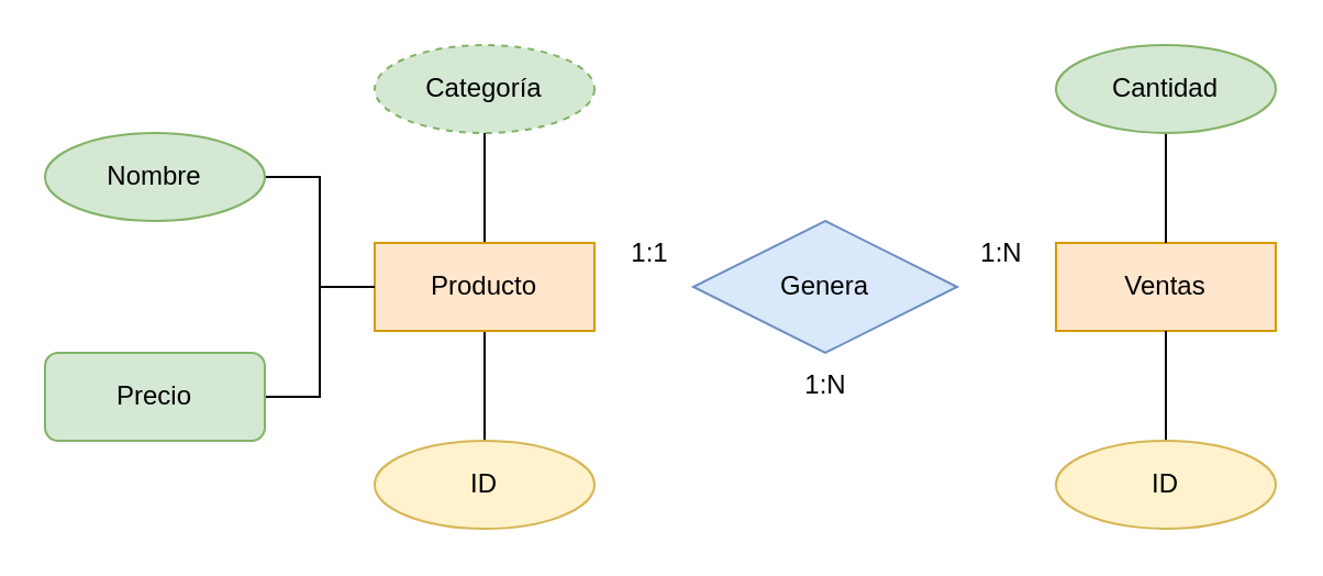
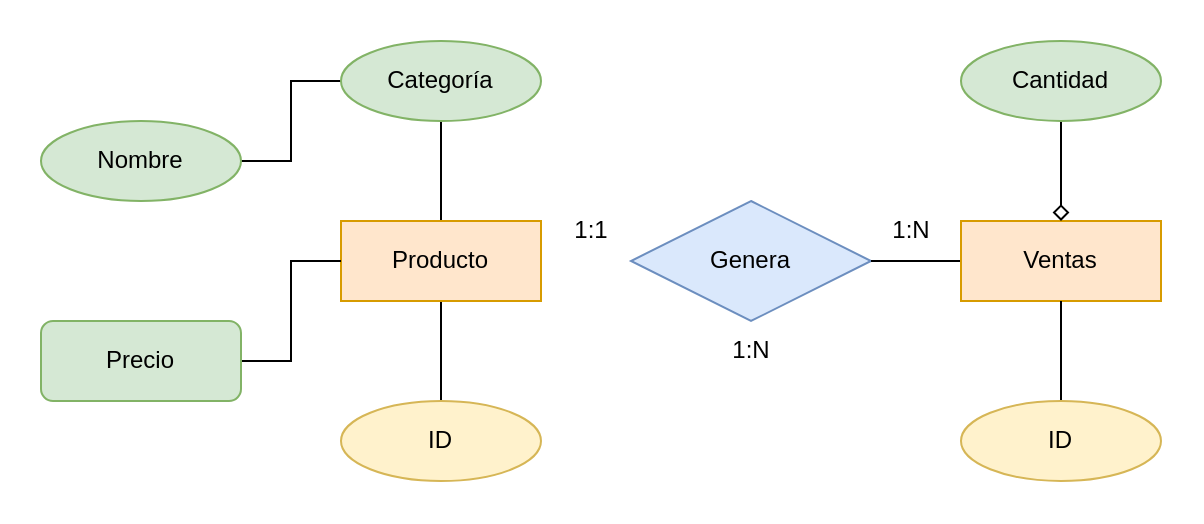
  <mxCell id="0" />
  <mxCell id="1" parent="0" />
- <mxCell id="2" style="edgeStyle=orthogonalEdgeStyle;rounded=0;orthogonalLoop=1;jettySize=auto;html=1;entryX=0;entryY=0.5;entryDx=0;entryDy=0;endArrow=none;endFill=0;exitX=1;exitY=0.5;exitDx=0;exitDy=0;" parent="1" source="4" target="8" edge="1"><mxGeometry relative="1" as="geometry"><mxPoint x="140" y="130" as="sourcePoint" /><mxPoint x="160" y="130" as="targetPoint" /></mxGeometry></mxCell>
+ <mxCell id="2" style="edgeStyle=orthogonalEdgeStyle;rounded=0;orthogonalLoop=1;jettySize=auto;html=1;endArrow=none;endFill=0;exitX=1;exitY=0.5;exitDx=0;exitDy=0;" parent="1" source="4" target="7" edge="1"><mxGeometry relative="1" as="geometry"><mxPoint x="140" y="130" as="sourcePoint" /><mxPoint x="160" y="130" as="targetPoint" /></mxGeometry></mxCell>
  <mxCell id="3" style="edgeStyle=orthogonalEdgeStyle;rounded=0;orthogonalLoop=1;jettySize=auto;html=1;entryX=0.5;entryY=1;entryDx=0;entryDy=0;endArrow=none;endFill=0;fillColor=#fff2cc;strokeColor=#000000;exitX=0.5;exitY=0;exitDx=0;exitDy=0;" parent="1" source="5" target="8" edge="1"><mxGeometry relative="1" as="geometry"><mxPoint x="220" y="220" as="sourcePoint" /><mxPoint x="220" y="160" as="targetPoint" /></mxGeometry></mxCell>
  <mxCell id="4" value="Nombre" style="ellipse;whiteSpace=wrap;html=1;align=center;fillColor=#d5e8d4;strokeColor=#82b366;" parent="1" vertex="1"><mxGeometry x="20" y="60" width="100" height="40" as="geometry" /></mxCell>
  <mxCell id="5" value="ID" style="ellipse;whiteSpace=wrap;html=1;align=center;fillColor=#fff2cc;strokeColor=#d6b656;" parent="1" vertex="1"><mxGeometry x="170" y="200" width="100" height="40" as="geometry" /></mxCell>
  <mxCell id="6" style="edgeStyle=orthogonalEdgeStyle;rounded=0;orthogonalLoop=1;jettySize=auto;html=1;entryX=0.5;entryY=0;entryDx=0;entryDy=0;endArrow=none;endFill=0;" parent="1" source="7" target="8" edge="1"><mxGeometry relative="1" as="geometry"><mxPoint x="220" y="100" as="targetPoint" /></mxGeometry></mxCell>
- <mxCell id="7" value="Categoría" style="ellipse;whiteSpace=wrap;html=1;align=center;fillColor=#d5e8d4;strokeColor=#82b366;dashed=1;" parent="1" vertex="1"><mxGeometry x="170" y="20" width="100" height="40" as="geometry" /></mxCell>
+ <mxCell id="7" value="Categoría" style="ellipse;whiteSpace=wrap;html=1;align=center;fillColor=#d5e8d4;strokeColor=#82b366;" parent="1" vertex="1"><mxGeometry x="170" y="20" width="100" height="40" as="geometry" /></mxCell>
  <mxCell id="8" value="Producto" style="whiteSpace=wrap;html=1;align=center;fillColor=#ffe6cc;strokeColor=#d79b00;" parent="1" vertex="1"><mxGeometry x="170" y="110" width="100" height="40" as="geometry" /></mxCell>
  <mxCell id="9" style="edgeStyle=orthogonalEdgeStyle;rounded=0;orthogonalLoop=1;jettySize=auto;html=1;entryX=0;entryY=0.5;entryDx=0;entryDy=0;endArrow=none;endFill=0;" parent="1" source="10" target="8" edge="1"><mxGeometry relative="1" as="geometry" /></mxCell>
  <mxCell id="10" value="Precio" style="whiteSpace=wrap;html=1;align=center;fillColor=#d5e8d4;strokeColor=#82b366;rounded=1;" parent="1" vertex="1"><mxGeometry x="20" y="160" width="100" height="40" as="geometry" /></mxCell>
  <mxCell id="11" value="Genera" style="shape=rhombus;perimeter=rhombusPerimeter;whiteSpace=wrap;html=1;align=center;fillColor=#dae8fc;strokeColor=#6c8ebf;" parent="1" vertex="1"><mxGeometry x="315" y="100" width="120" height="60" as="geometry" /></mxCell>
+ <mxCell id="12" style="edgeStyle=orthogonalEdgeStyle;rounded=0;orthogonalLoop=1;jettySize=auto;html=1;entryX=1;entryY=0.5;entryDx=0;entryDy=0;endArrow=none;endFill=0;" parent="1" source="13" target="11" edge="1"><mxGeometry relative="1" as="geometry" /></mxCell>
  <mxCell id="13" value="Ventas" style="whiteSpace=wrap;html=1;align=center;fillColor=#ffe6cc;strokeColor=#d79b00;" parent="1" vertex="1"><mxGeometry x="480" y="110" width="100" height="40" as="geometry" /></mxCell>
- <mxCell id="14" style="edgeStyle=orthogonalEdgeStyle;rounded=0;orthogonalLoop=1;jettySize=auto;html=1;entryX=0.5;entryY=0;entryDx=0;entryDy=0;endArrow=none;endFill=0;" parent="1" source="15" target="13" edge="1"><mxGeometry relative="1" as="geometry" /></mxCell>
+ <mxCell id="14" style="edgeStyle=orthogonalEdgeStyle;rounded=0;orthogonalLoop=1;jettySize=auto;html=1;entryX=0.5;entryY=0;entryDx=0;entryDy=0;endArrow=diamond;endFill=0;" parent="1" source="15" target="13" edge="1"><mxGeometry relative="1" as="geometry" /></mxCell>
  <mxCell id="15" value="Cantidad" style="ellipse;whiteSpace=wrap;html=1;align=center;fillColor=#d5e8d4;strokeColor=#82b366;" parent="1" vertex="1"><mxGeometry x="480" y="20" width="100" height="40" as="geometry" /></mxCell>
  <mxCell id="16" style="edgeStyle=orthogonalEdgeStyle;rounded=0;orthogonalLoop=1;jettySize=auto;html=1;entryX=0.5;entryY=1;entryDx=0;entryDy=0;endArrow=none;endFill=0;" parent="1" source="17" target="13" edge="1"><mxGeometry relative="1" as="geometry" /></mxCell>
  <mxCell id="17" value="ID" style="ellipse;whiteSpace=wrap;html=1;align=center;fillColor=#fff2cc;strokeColor=#d6b656;" parent="1" vertex="1"><mxGeometry x="480" y="200" width="100" height="40" as="geometry" /></mxCell>
  <mxCell id="18" value="1:1" style="text;html=1;align=center;verticalAlign=middle;resizable=0;points=[];autosize=1;strokeColor=none;fillColor=none;" vertex="1" parent="1"><mxGeometry x="275" y="100" width="40" height="30" as="geometry" /></mxCell>
  <mxCell id="19" value="1:N" style="text;html=1;align=center;verticalAlign=middle;resizable=0;points=[];autosize=1;strokeColor=none;fillColor=none;" vertex="1" parent="1"><mxGeometry x="435" y="100" width="40" height="30" as="geometry" /></mxCell>
  <mxCell id="20" value="1:N" style="text;html=1;align=center;verticalAlign=middle;resizable=0;points=[];autosize=1;strokeColor=none;fillColor=none;" vertex="1" parent="1"><mxGeometry x="355" y="160" width="40" height="30" as="geometry" /></mxCell>
